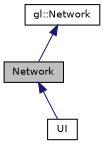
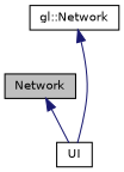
  digraph {
    node [color=black fillcolor=white fontname=Helvetica fontsize=10 shape=record style=filled]
    edge [color=midnightblue dir=back fontname=Helvetica fontsize=10 labelfontname=Helvetica labelfontsize=10 style=solid]
    n1 [fillcolor=grey75 fontcolor=black height=0.2 label=Network width=0.4]
    n2 [height=0.2 label=UI width=0.4]
    n3 [height=0.2 label="gl::Network" width=0.4]
    n1 -> n2
-   n3 -> n1
+   n3 -> n2
  }
